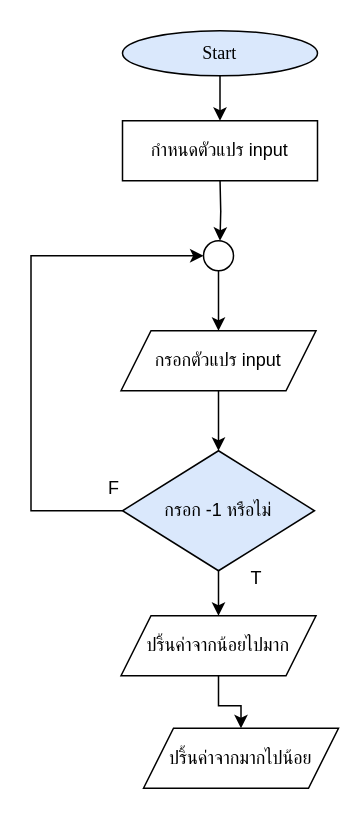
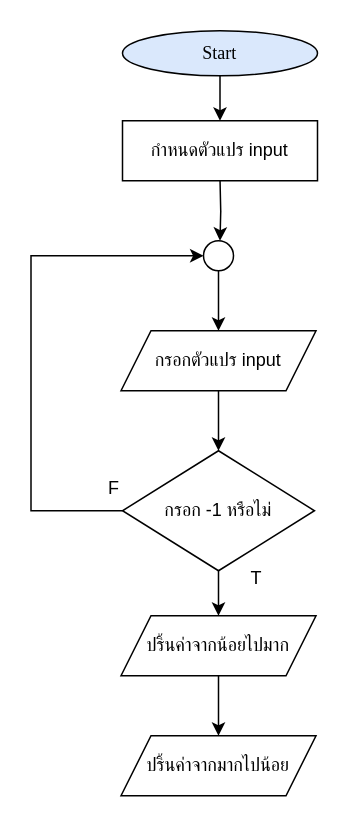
  <mxCell id="0" />
  <mxCell id="1" parent="0" />
  <mxCell id="2" value="" style="edgeStyle=orthogonalEdgeStyle;rounded=0;orthogonalLoop=1;jettySize=auto;html=1;" edge="1" parent="1" source="3" target="4"><mxGeometry relative="1" as="geometry" /></mxCell>
  <mxCell id="3" value="&lt;font data-font-src=&quot;https://fonts.googleapis.com/css?family=Sarabun&quot; face=&quot;Sarabun&quot;&gt;Start&lt;/font&gt;" style="ellipse;whiteSpace=wrap;html=1;fillColor=#dae8fc;" vertex="1" parent="1"><mxGeometry x="81" y="20" width="130" height="30" as="geometry" /></mxCell>
  <mxCell id="4" value="กำหนดตัวแปร input" style="rounded=0;whiteSpace=wrap;html=1;" vertex="1" parent="1"><mxGeometry x="81" y="80" width="130" height="40" as="geometry" /></mxCell>
  <mxCell id="5" value="" style="edgeStyle=orthogonalEdgeStyle;rounded=0;orthogonalLoop=1;jettySize=auto;html=1;" edge="1" parent="1"><mxGeometry relative="1" as="geometry"><mxPoint x="146" y="160" as="targetPoint" /><mxPoint x="146.034" y="120" as="sourcePoint" /></mxGeometry></mxCell>
  <mxCell id="6" value="" style="edgeStyle=orthogonalEdgeStyle;rounded=0;orthogonalLoop=1;jettySize=auto;html=1;" edge="1" parent="1" source="7" target="12"><mxGeometry relative="1" as="geometry" /></mxCell>
  <mxCell id="7" value="กรอกตัวแปร input" style="rounded=0;whiteSpace=wrap;html=1;shape=parallelogram;perimeter=parallelogramPerimeter;fixedSize=1;" vertex="1" parent="1"><mxGeometry x="80" y="220" width="130" height="40" as="geometry" /></mxCell>
  <mxCell id="8" value="" style="edgeStyle=orthogonalEdgeStyle;rounded=0;orthogonalLoop=1;jettySize=auto;html=1;" edge="1" parent="1" source="9" target="7"><mxGeometry relative="1" as="geometry" /></mxCell>
  <mxCell id="9" value="" style="ellipse;whiteSpace=wrap;html=1;aspect=fixed;" vertex="1" parent="1"><mxGeometry x="135" y="160" width="20" height="20" as="geometry" /></mxCell>
  <mxCell id="10" style="edgeStyle=orthogonalEdgeStyle;rounded=0;orthogonalLoop=1;jettySize=auto;html=1;entryX=0;entryY=0.5;entryDx=0;entryDy=0;" edge="1" parent="1" source="12" target="9"><mxGeometry relative="1" as="geometry"><Array as="points"><mxPoint x="20" y="340" /><mxPoint x="20" y="170" /></Array></mxGeometry></mxCell>
  <mxCell id="11" style="edgeStyle=orthogonalEdgeStyle;rounded=0;orthogonalLoop=1;jettySize=auto;html=1;entryX=0.5;entryY=0;entryDx=0;entryDy=0;" edge="1" parent="1" source="12" target="14"><mxGeometry relative="1" as="geometry" /></mxCell>
- <mxCell id="12" value="กรอก -1 หรือไม่" style="rhombus;whiteSpace=wrap;html=1;fillColor=#dae8fc;" vertex="1" parent="1"><mxGeometry x="81" y="300" width="128" height="80" as="geometry" /></mxCell>
+ <mxCell id="12" value="กรอก -1 หรือไม่" style="rhombus;whiteSpace=wrap;html=1;" vertex="1" parent="1"><mxGeometry x="81" y="300" width="128" height="80" as="geometry" /></mxCell>
  <mxCell id="13" value="" style="edgeStyle=orthogonalEdgeStyle;rounded=0;orthogonalLoop=1;jettySize=auto;html=1;" edge="1" parent="1" source="14" target="15"><mxGeometry relative="1" as="geometry" /></mxCell>
  <mxCell id="14" value="ปริ้นค่าจากน้อยไปมาก" style="rounded=0;whiteSpace=wrap;html=1;shape=parallelogram;perimeter=parallelogramPerimeter;fixedSize=1;" vertex="1" parent="1"><mxGeometry x="80" y="410" width="130" height="40" as="geometry" /></mxCell>
- <mxCell id="15" value="ปริ้นค่าจากมากไปน้อย" style="rounded=0;whiteSpace=wrap;html=1;shape=parallelogram;perimeter=parallelogramPerimeter;fixedSize=1;" vertex="1" parent="1"><mxGeometry x="95" y="485" width="130" height="40" as="geometry" /></mxCell>
+ <mxCell id="15" value="ปริ้นค่าจากมากไปน้อย" style="rounded=0;whiteSpace=wrap;html=1;shape=parallelogram;perimeter=parallelogramPerimeter;fixedSize=1;" vertex="1" parent="1"><mxGeometry x="80" y="490" width="130" height="40" as="geometry" /></mxCell>
  <mxCell id="16" value="F" style="text;html=1;align=center;verticalAlign=middle;resizable=0;points=[];autosize=1;strokeColor=none;fillColor=none;" vertex="1" parent="1"><mxGeometry x="60" y="310" width="30" height="30" as="geometry" /></mxCell>
  <mxCell id="17" value="T" style="text;html=1;align=center;verticalAlign=middle;resizable=0;points=[];autosize=1;strokeColor=none;fillColor=none;" vertex="1" parent="1"><mxGeometry x="155" y="370" width="30" height="30" as="geometry" /></mxCell>
